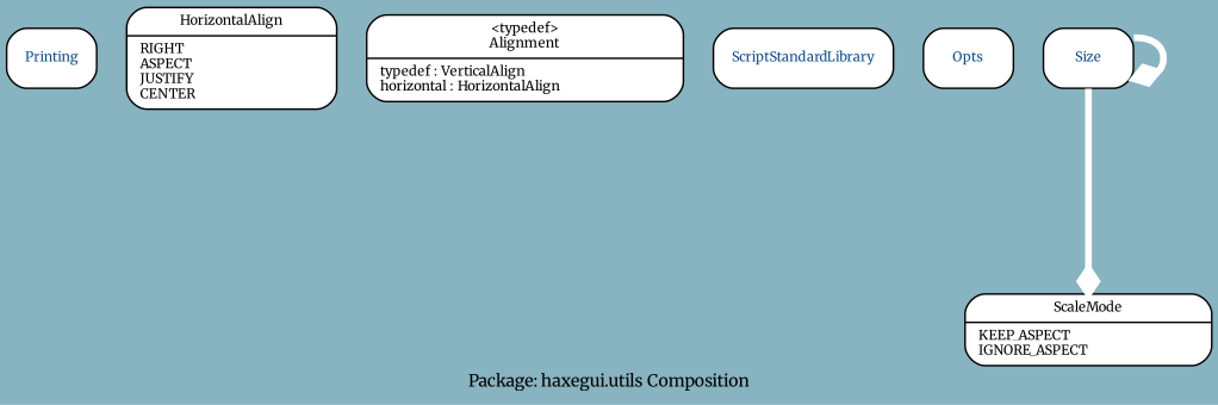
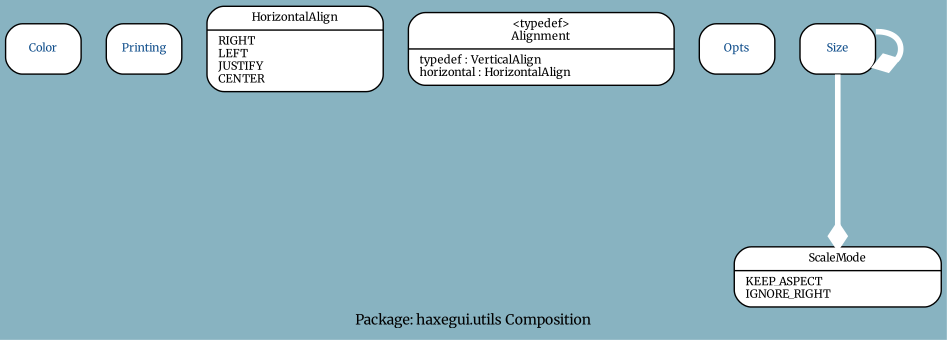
  digraph {
    bgcolor="#88B3C1"
    fontcolor=black
    fontname=Merriweather
    fontsize=10
    label="Package: haxegui.utils Composition"
    rankdir=TB
    node [color=black fillcolor=white fontcolor="#104E8B" fontname=Merriweather fontsize=8 shape=record style="rounded,filled"]
    edge [arrowhead=diamond arrowsize=1.25 color=white fontcolor=black fontname=Merriweather fontsize=8 minlen=3 style="setlinewidth(4)"]
+   n1 [height=0.50 label="{Color}" portPos=Color width=0.75]
    n2 [height=0.50 label="{Printing}" portPos=Printing width=0.75]
-   n3 [fontcolor=black height=0.67 label="{HorizontalAlign|RIGHT\lASPECT\lJUSTIFY\lCENTER\l}" width=1.75]
+   n3 [fontcolor=black height=0.67 label="{HorizontalAlign|RIGHT\lLEFT\lJUSTIFY\lCENTER\l}" width=1.75]
    n4 [fontcolor=black height=0.50 label="{\<typedef\>\nAlignment|typedef : VerticalAlign\lhorizontal : HorizontalAlign\l}" width=2.64]
-   n5 [height=0.50 label="{ScriptStandardLibrary}" portPos=ScriptStandardLibrary width=1.50]
    n6 [height=0.50 label="{Opts}" portPos=Opts width=0.75]
-   n7 [fontcolor=black height=0.50 label="{ScaleMode|KEEP_ASPECT\lIGNORE_ASPECT\l}" width=2.06]
+   n7 [fontcolor=black height=0.50 label="{ScaleMode|KEEP_ASPECT\lIGNORE_RIGHT\l}" width=2.06]
    n8 [height=0.50 label="{Size}" portPos=Size width=0.75]
    n8 -> n7
    n8 -> n8
  }
